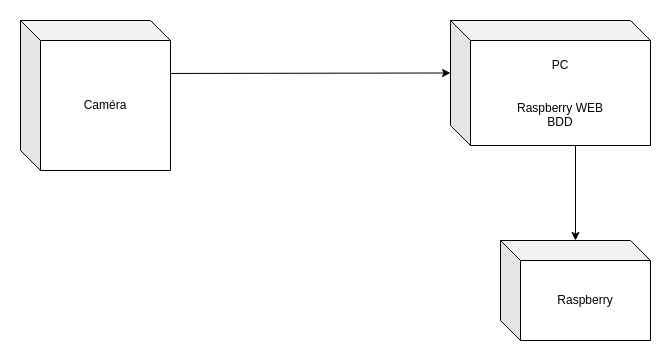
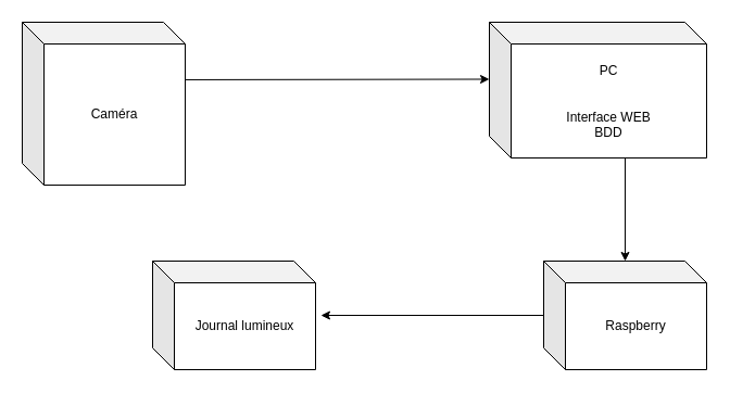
  <mxCell id="0" />
  <mxCell id="1" parent="0" />
  <mxCell id="2" style="edgeStyle=orthogonalEdgeStyle;rounded=0;orthogonalLoop=1;jettySize=auto;html=1;exitX=0;exitY=0;exitDx=150;exitDy=60;exitPerimeter=0;entryX=0;entryY=0;entryDx=0;entryDy=52.5;entryPerimeter=0;" edge="1" parent="1" source="3" target="5"><mxGeometry relative="1" as="geometry"><Array as="points"><mxPoint x="150" y="73" /><mxPoint x="430" y="73" /></Array></mxGeometry></mxCell>
  <mxCell id="3" value="Caméra" style="shape=cube;whiteSpace=wrap;html=1;boundedLbl=1;backgroundOutline=1;darkOpacity=0.05;darkOpacity2=0.1;" vertex="1" parent="1"><mxGeometry x="20" y="20" width="150" height="150" as="geometry" /></mxCell>
  <mxCell id="4" style="edgeStyle=orthogonalEdgeStyle;rounded=0;orthogonalLoop=1;jettySize=auto;html=1;exitX=0;exitY=0;exitDx=110;exitDy=125;exitPerimeter=0;" edge="1" parent="1" source="5" target="7"><mxGeometry relative="1" as="geometry"><Array as="points"><mxPoint x="575" y="125" /></Array></mxGeometry></mxCell>
- <mxCell id="5" value="PC&lt;br&gt;&lt;br&gt;&lt;br&gt;Raspberry WEB&lt;br&gt;BDD" style="shape=cube;whiteSpace=wrap;html=1;boundedLbl=1;backgroundOutline=1;darkOpacity=0.05;darkOpacity2=0.1;" vertex="1" parent="1"><mxGeometry x="450" y="20" width="200" height="125" as="geometry" /></mxCell>
+ <mxCell id="5" value="PC&lt;br&gt;&lt;br&gt;&lt;br&gt;Interface WEB&lt;br&gt;BDD" style="shape=cube;whiteSpace=wrap;html=1;boundedLbl=1;backgroundOutline=1;darkOpacity=0.05;darkOpacity2=0.1;" vertex="1" parent="1"><mxGeometry x="450" y="20" width="200" height="125" as="geometry" /></mxCell>
+ <mxCell id="6" style="edgeStyle=orthogonalEdgeStyle;rounded=0;orthogonalLoop=1;jettySize=auto;html=1;entryX=1.033;entryY=0.5;entryDx=0;entryDy=0;entryPerimeter=0;" edge="1" parent="1" source="7" target="8"><mxGeometry relative="1" as="geometry" /></mxCell>
  <mxCell id="7" value="Raspberry" style="shape=cube;whiteSpace=wrap;html=1;boundedLbl=1;backgroundOutline=1;darkOpacity=0.05;darkOpacity2=0.1;" vertex="1" parent="1"><mxGeometry x="500" y="240" width="150" height="100" as="geometry" /></mxCell>
+ <mxCell id="8" value="Journal lumineux" style="shape=cube;whiteSpace=wrap;html=1;boundedLbl=1;backgroundOutline=1;darkOpacity=0.05;darkOpacity2=0.1;" vertex="1" parent="1"><mxGeometry x="140" y="240" width="150" height="100" as="geometry" /></mxCell>
